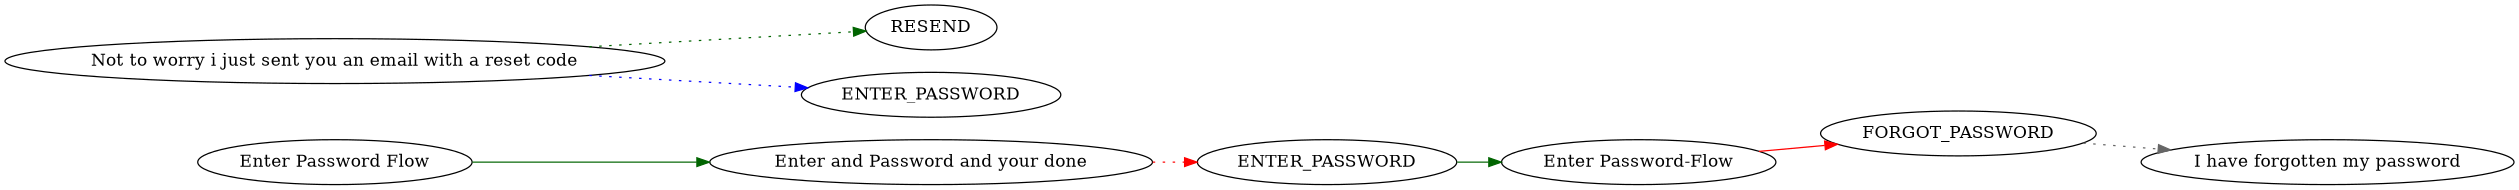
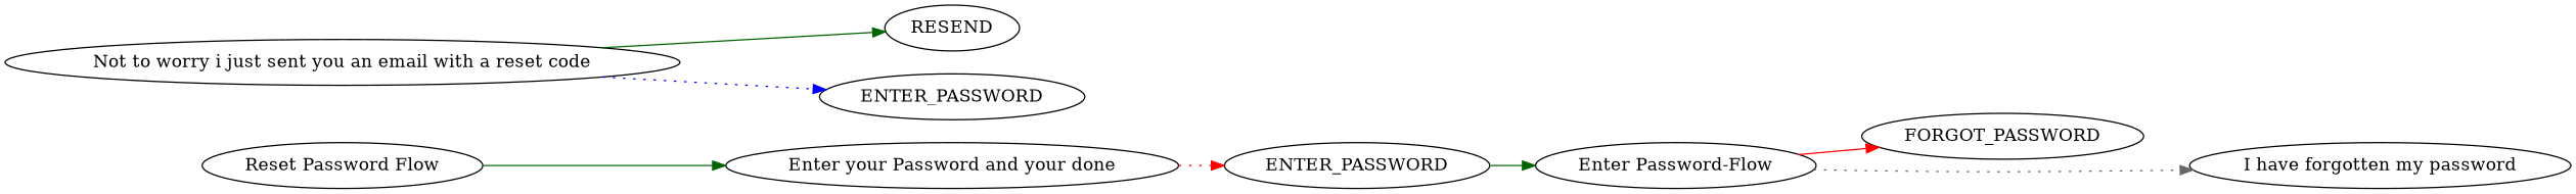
  digraph {
    rankdir=LR
    edge [color=darkgreen style=solid]
-   n1 [label="Enter and Password and your done"]
+   n1 [label="Enter your Password and your done"]
    n2 [label=ENTER_PASSWORD]
    n3 [label="Enter Password-Flow"]
    n4 [label=FORGOT_PASSWORD]
    n5 [label="I have forgotten my password"]
    n6 [label="Not to worry i just sent you an email with a reset code"]
    n7 [label=RESEND]
    n8 [label=ENTER_PASSWORD]
-   n9 [label="Enter Password Flow"]
+   n9 [label="Reset Password Flow"]
    n1 -> n2 [color=red style=dotted]
    n2 -> n3
    n3 -> n4 [color=red]
-   n4 -> n5 [color=gray40 style=dotted]
-   n6 -> n7 [style=dotted]
+   n3 -> n5 [color=gray40 style=dotted]
+   n6 -> n7
    n6 -> n8 [color=blue style=dotted]
    n9 -> n1
  }
